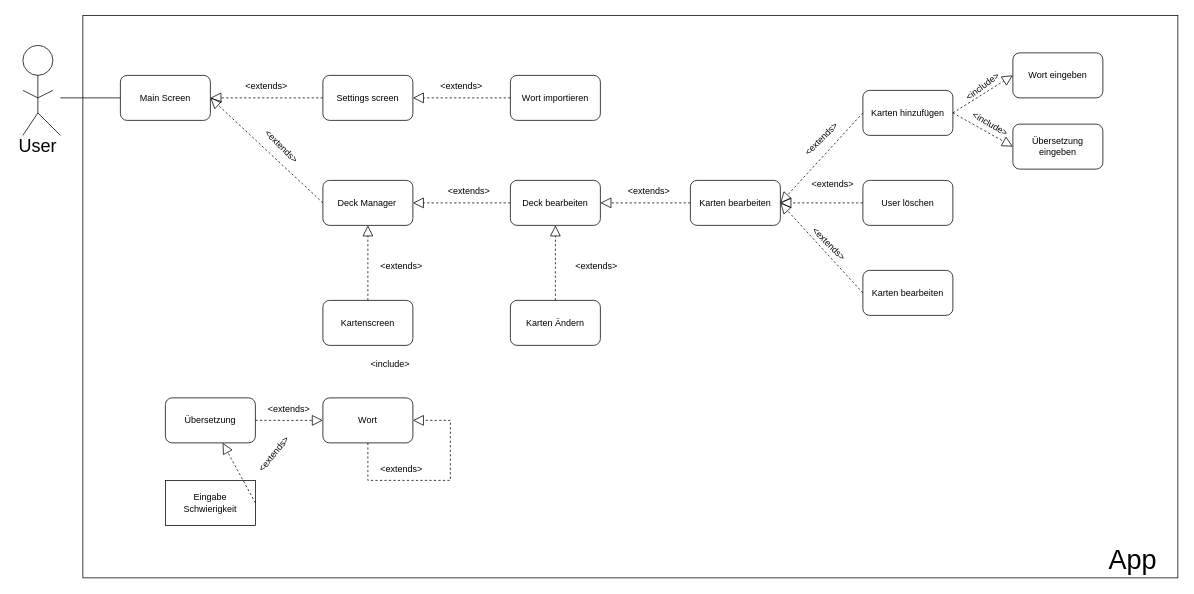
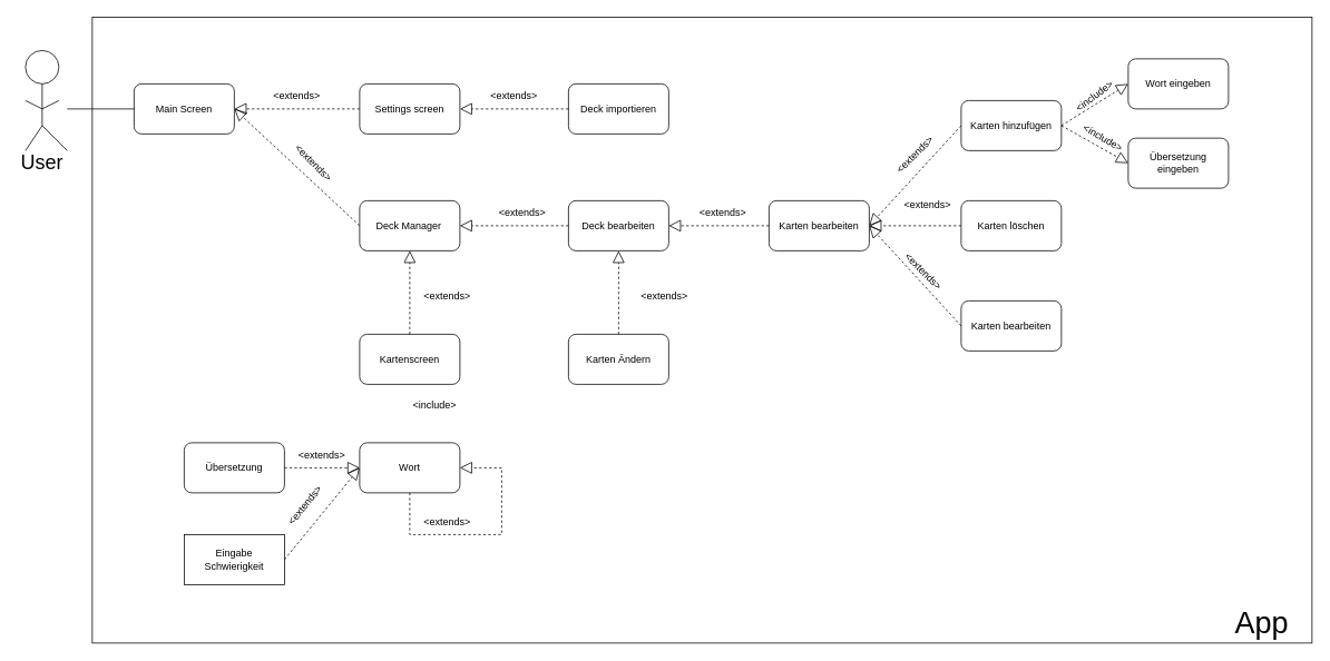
  <mxCell id="0" />
  <mxCell id="1" parent="0" />
  <mxCell id="2" value="" style="rounded=0;whiteSpace=wrap;html=1;" vertex="1" parent="1"><mxGeometry x="110" width="1460" height="750" as="geometry" y="20" /></mxCell>
  <mxCell id="3" value="" style="ellipse;whiteSpace=wrap;html=1;aspect=fixed;" vertex="1" parent="1"><mxGeometry x="30" y="60" width="40" height="40" as="geometry" /></mxCell>
  <mxCell id="4" value="" style="endArrow=none;html=1;rounded=0;entryX=0.5;entryY=1;entryDx=0;entryDy=0;" edge="1" parent="1" target="3"><mxGeometry width="50" height="50" relative="1" as="geometry"><mxPoint x="50" y="150" as="sourcePoint" /><mxPoint x="80" y="130" as="targetPoint" /></mxGeometry></mxCell>
  <mxCell id="5" value="" style="endArrow=none;html=1;rounded=0;" edge="1" parent="1"><mxGeometry width="50" height="50" relative="1" as="geometry"><mxPoint x="80" y="180" as="sourcePoint" /><mxPoint x="30" y="180" as="targetPoint" /><Array as="points"><mxPoint x="50" y="150" /></Array></mxGeometry></mxCell>
  <mxCell id="6" value="" style="endArrow=none;html=1;rounded=0;" edge="1" parent="1"><mxGeometry width="50" height="50" relative="1" as="geometry"><mxPoint x="50" y="130" as="sourcePoint" /><mxPoint x="70" y="120" as="targetPoint" /></mxGeometry></mxCell>
  <mxCell id="7" value="" style="endArrow=none;html=1;rounded=0;" edge="1" parent="1"><mxGeometry width="50" height="50" relative="1" as="geometry"><mxPoint x="30" y="120" as="sourcePoint" /><mxPoint x="50" y="130" as="targetPoint" /></mxGeometry></mxCell>
  <mxCell id="8" value="&lt;font style=&quot;font-size: 24px;&quot;&gt;User&lt;/font&gt;" style="text;html=1;align=center;verticalAlign=middle;whiteSpace=wrap;rounded=0;" vertex="1" parent="1"><mxGeometry x="20" y="180" width="60" height="30" as="geometry" /></mxCell>
  <mxCell id="9" value="Main Screen" style="rounded=1;whiteSpace=wrap;html=1;" vertex="1" parent="1"><mxGeometry x="160" y="100" width="120" height="60" as="geometry" /></mxCell>
  <mxCell id="10" value="" style="endArrow=none;html=1;rounded=0;entryX=0;entryY=0.5;entryDx=0;entryDy=0;" edge="1" parent="1" target="9"><mxGeometry width="50" height="50" relative="1" as="geometry"><mxPoint x="80" y="130" as="sourcePoint" /><mxPoint x="390" y="290" as="targetPoint" /></mxGeometry></mxCell>
  <mxCell id="11" value="" style="endArrow=block;dashed=1;endFill=0;endSize=12;html=1;rounded=0;exitX=0;exitY=0.5;exitDx=0;exitDy=0;entryX=1;entryY=0.5;entryDx=0;entryDy=0;" edge="1" parent="1" source="13" target="9"><mxGeometry width="160" relative="1" as="geometry"><mxPoint x="280" y="129.5" as="sourcePoint" /><mxPoint x="390" y="60" as="targetPoint" /></mxGeometry></mxCell>
  <mxCell id="12" value="" style="endArrow=block;dashed=1;endFill=0;endSize=12;html=1;rounded=0;exitX=0;exitY=0.5;exitDx=0;exitDy=0;entryX=1;entryY=0.5;entryDx=0;entryDy=0;" edge="1" parent="1" source="14" target="9"><mxGeometry width="160" relative="1" as="geometry"><mxPoint x="290" y="140" as="sourcePoint" /><mxPoint x="230" y="210" as="targetPoint" /></mxGeometry></mxCell>
  <mxCell id="13" value="Settings screen" style="rounded=1;whiteSpace=wrap;html=1;" vertex="1" parent="1"><mxGeometry x="430" y="100" width="120" height="60" as="geometry" /></mxCell>
  <mxCell id="14" value="Deck Manager&lt;span style=&quot;white-space: pre;&quot;&gt;&#09;&lt;/span&gt;" style="rounded=1;whiteSpace=wrap;html=1;" vertex="1" parent="1"><mxGeometry x="430" y="240" width="120" height="60" as="geometry" /></mxCell>
- <mxCell id="15" value="Wort importieren" style="rounded=1;whiteSpace=wrap;html=1;" vertex="1" parent="1"><mxGeometry x="680" y="100" width="120" height="60" as="geometry" /></mxCell>
+ <mxCell id="15" value="Deck importieren" style="rounded=1;whiteSpace=wrap;html=1;" vertex="1" parent="1"><mxGeometry x="680" y="100" width="120" height="60" as="geometry" /></mxCell>
  <mxCell id="16" value="&amp;lt;extends&amp;gt;" style="text;html=1;align=center;verticalAlign=middle;whiteSpace=wrap;rounded=0;rotation=0;" vertex="1" parent="1"><mxGeometry x="570" y="100" width="90" height="30" as="geometry" /></mxCell>
  <mxCell id="17" value="" style="endArrow=block;dashed=1;endFill=0;endSize=12;html=1;rounded=0;entryX=1;entryY=0.5;entryDx=0;entryDy=0;exitX=0;exitY=0.5;exitDx=0;exitDy=0;" edge="1" parent="1" source="15" target="13"><mxGeometry width="160" relative="1" as="geometry"><mxPoint x="490" y="260" as="sourcePoint" /><mxPoint x="580" y="290" as="targetPoint" /></mxGeometry></mxCell>
  <mxCell id="18" value="" style="endArrow=block;dashed=1;endFill=0;endSize=12;html=1;rounded=0;exitX=0;exitY=0.5;exitDx=0;exitDy=0;entryX=1;entryY=0.5;entryDx=0;entryDy=0;" edge="1" parent="1" source="28" target="14"><mxGeometry width="160" relative="1" as="geometry"><mxPoint x="675" y="370" as="sourcePoint" /><mxPoint x="680" y="270" as="targetPoint" /></mxGeometry></mxCell>
  <mxCell id="19" value="" style="endArrow=block;dashed=1;endFill=0;endSize=12;html=1;rounded=0;exitX=0.5;exitY=0;exitDx=0;exitDy=0;entryX=0.5;entryY=1;entryDx=0;entryDy=0;" edge="1" parent="1" source="30" target="28"><mxGeometry width="160" relative="1" as="geometry"><mxPoint x="740" y="300" as="sourcePoint" /><mxPoint x="790" y="340" as="targetPoint" /></mxGeometry></mxCell>
  <mxCell id="20" value="" style="endArrow=block;dashed=1;endFill=0;endSize=12;html=1;rounded=0;exitX=0;exitY=0.5;exitDx=0;exitDy=0;entryX=1;entryY=0.5;entryDx=0;entryDy=0;" edge="1" parent="1" source="31" target="28"><mxGeometry width="160" relative="1" as="geometry"><mxPoint x="930" y="240" as="sourcePoint" /><mxPoint x="940.56" y="157.78" as="targetPoint" /></mxGeometry></mxCell>
  <mxCell id="21" value="&amp;lt;extends&amp;gt;" style="text;html=1;align=center;verticalAlign=middle;whiteSpace=wrap;rounded=0;rotation=0;" vertex="1" parent="1"><mxGeometry x="340" y="530" width="90" height="30" as="geometry" /></mxCell>
  <mxCell id="22" value="Kartenscreen" style="rounded=1;whiteSpace=wrap;html=1;" vertex="1" parent="1"><mxGeometry x="430" y="400" width="120" height="60" as="geometry" /></mxCell>
  <mxCell id="23" value="" style="endArrow=block;dashed=1;endFill=0;endSize=12;html=1;rounded=0;exitX=0.5;exitY=0;exitDx=0;exitDy=0;entryX=0.5;entryY=1;entryDx=0;entryDy=0;" edge="1" parent="1" source="22" target="14"><mxGeometry width="160" relative="1" as="geometry"><mxPoint x="60" y="250" as="sourcePoint" /><mxPoint x="210" y="330" as="targetPoint" /></mxGeometry></mxCell>
  <mxCell id="24" value="Übersetzung" style="rounded=1;whiteSpace=wrap;html=1;" vertex="1" parent="1"><mxGeometry x="220" y="530" width="120" height="60" as="geometry" /></mxCell>
  <mxCell id="25" value="Wort" style="rounded=1;whiteSpace=wrap;html=1;" vertex="1" parent="1"><mxGeometry x="430" y="530" width="120" height="60" as="geometry" /></mxCell>
  <mxCell id="26" value="&amp;lt;extends&amp;gt;" style="text;html=1;align=center;verticalAlign=middle;whiteSpace=wrap;rounded=0;rotation=0;" vertex="1" parent="1"><mxGeometry x="300" y="100" width="110" height="30" as="geometry" /></mxCell>
  <mxCell id="27" value="&amp;lt;extends&amp;gt;" style="text;html=1;align=center;verticalAlign=middle;whiteSpace=wrap;rounded=0;rotation=45;" vertex="1" parent="1"><mxGeometry x="330" y="180" width="90" height="30" as="geometry" /></mxCell>
  <mxCell id="28" value="Deck bearbeiten" style="rounded=1;whiteSpace=wrap;html=1;" vertex="1" parent="1"><mxGeometry x="680" y="240" width="120" height="60" as="geometry" /></mxCell>
  <mxCell id="29" value="&amp;lt;extends&amp;gt;" style="text;html=1;align=center;verticalAlign=middle;whiteSpace=wrap;rounded=0;rotation=0;" vertex="1" parent="1"><mxGeometry x="580" y="240" width="90" height="30" as="geometry" /></mxCell>
  <mxCell id="30" value="Karten Ändern" style="rounded=1;whiteSpace=wrap;html=1;" vertex="1" parent="1"><mxGeometry x="680" y="400" width="120" height="60" as="geometry" /></mxCell>
  <mxCell id="31" value="Karten bearbeiten" style="rounded=1;whiteSpace=wrap;html=1;" vertex="1" parent="1"><mxGeometry x="920" y="240" width="120" height="60" as="geometry" /></mxCell>
- <mxCell id="32" value="User löschen" style="rounded=1;whiteSpace=wrap;html=1;" vertex="1" parent="1"><mxGeometry x="1150" y="240" width="120" height="60" as="geometry" /></mxCell>
+ <mxCell id="32" value="Karten löschen" style="rounded=1;whiteSpace=wrap;html=1;" vertex="1" parent="1"><mxGeometry x="1150" y="240" width="120" height="60" as="geometry" /></mxCell>
  <mxCell id="33" value="Karten hinzufügen" style="rounded=1;whiteSpace=wrap;html=1;" vertex="1" parent="1"><mxGeometry x="1150" y="120" width="120" height="60" as="geometry" /></mxCell>
  <mxCell id="34" value="Karten bearbeiten" style="rounded=1;whiteSpace=wrap;html=1;" vertex="1" parent="1"><mxGeometry x="1150" y="360" width="120" height="60" as="geometry" /></mxCell>
  <mxCell id="35" value="" style="endArrow=block;dashed=1;endFill=0;endSize=12;html=1;rounded=0;exitX=0;exitY=0.5;exitDx=0;exitDy=0;entryX=1;entryY=0.5;entryDx=0;entryDy=0;" edge="1" parent="1" source="33" target="31"><mxGeometry width="160" relative="1" as="geometry"><mxPoint x="930" y="280" as="sourcePoint" /><mxPoint x="810" y="280" as="targetPoint" /></mxGeometry></mxCell>
  <mxCell id="36" value="" style="endArrow=block;dashed=1;endFill=0;endSize=12;html=1;rounded=0;exitX=0;exitY=0.5;exitDx=0;exitDy=0;" edge="1" parent="1" source="32"><mxGeometry width="160" relative="1" as="geometry"><mxPoint x="1160" y="160" as="sourcePoint" /><mxPoint x="1040" y="270" as="targetPoint" /></mxGeometry></mxCell>
  <mxCell id="37" value="" style="endArrow=block;dashed=1;endFill=0;endSize=12;html=1;rounded=0;exitX=0;exitY=0.5;exitDx=0;exitDy=0;" edge="1" parent="1" source="34"><mxGeometry width="160" relative="1" as="geometry"><mxPoint x="1160" y="280" as="sourcePoint" /><mxPoint x="1040" y="270" as="targetPoint" /></mxGeometry></mxCell>
  <mxCell id="38" value="Wort eingeben" style="rounded=1;whiteSpace=wrap;html=1;" vertex="1" parent="1"><mxGeometry x="1350" y="70" width="120" height="60" as="geometry" /></mxCell>
  <mxCell id="39" value="" style="endArrow=block;dashed=1;endFill=0;endSize=12;html=1;rounded=0;exitX=1;exitY=0.5;exitDx=0;exitDy=0;entryX=0;entryY=0.5;entryDx=0;entryDy=0;" edge="1" parent="1" source="33" target="38"><mxGeometry width="160" relative="1" as="geometry"><mxPoint x="1160" y="160" as="sourcePoint" /><mxPoint x="1050" y="280" as="targetPoint" /></mxGeometry></mxCell>
  <mxCell id="40" value="Übersetzung eingeben" style="rounded=1;whiteSpace=wrap;html=1;" vertex="1" parent="1"><mxGeometry x="1350" y="165" width="120" height="60" as="geometry" /></mxCell>
  <mxCell id="41" value="" style="endArrow=block;dashed=1;endFill=0;endSize=12;html=1;rounded=0;exitX=1;exitY=0.5;exitDx=0;exitDy=0;entryX=0;entryY=0.5;entryDx=0;entryDy=0;" edge="1" parent="1" source="33" target="40"><mxGeometry width="160" relative="1" as="geometry"><mxPoint x="1280" y="160" as="sourcePoint" /><mxPoint x="1360" y="125" as="targetPoint" /></mxGeometry></mxCell>
  <mxCell id="42" value="" style="endArrow=block;dashed=1;endFill=0;endSize=12;html=1;rounded=0;exitX=1;exitY=0.5;exitDx=0;exitDy=0;entryX=0;entryY=0.5;entryDx=0;entryDy=0;" edge="1" parent="1" source="24" target="25"><mxGeometry width="160" relative="1" as="geometry"><mxPoint x="500" y="470" as="sourcePoint" /><mxPoint x="500" y="540" as="targetPoint" /></mxGeometry></mxCell>
  <mxCell id="43" value="" style="endArrow=block;dashed=1;endFill=0;endSize=12;html=1;rounded=0;exitX=0.5;exitY=1;exitDx=0;exitDy=0;entryX=1;entryY=0.5;entryDx=0;entryDy=0;" edge="1" parent="1" source="25" target="25"><mxGeometry width="160" relative="1" as="geometry"><mxPoint x="350" y="570" as="sourcePoint" /><mxPoint x="630" y="610" as="targetPoint" /><Array as="points"><mxPoint x="490" y="640" /><mxPoint x="600" y="640" /><mxPoint x="600" y="560" /></Array></mxGeometry></mxCell>
  <mxCell id="44" value="Eingabe Schwierigkeit" style="whiteSpace=wrap;html=1;rounded=0;" vertex="1" parent="1"><mxGeometry x="220" y="640" width="120" height="60" as="geometry" /></mxCell>
- <mxCell id="45" value="" style="endArrow=block;dashed=1;endFill=0;endSize=12;html=1;rounded=0;exitX=1;exitY=0.5;exitDx=0;exitDy=0;" edge="1" parent="1" source="44" target="24"><mxGeometry width="160" relative="1" as="geometry"><mxPoint x="350" y="570" as="sourcePoint" /><mxPoint x="440" y="570" as="targetPoint" /></mxGeometry></mxCell>
+ <mxCell id="45" value="" style="endArrow=block;dashed=1;endFill=0;endSize=12;html=1;rounded=0;exitX=1;exitY=0.5;exitDx=0;exitDy=0;entryX=0;entryY=0.5;entryDx=0;entryDy=0;" edge="1" parent="1" source="44" target="25"><mxGeometry width="160" relative="1" as="geometry"><mxPoint x="350" y="570" as="sourcePoint" /><mxPoint x="440" y="570" as="targetPoint" /></mxGeometry></mxCell>
  <mxCell id="46" value="&amp;lt;include&amp;gt;" style="text;html=1;align=center;verticalAlign=middle;whiteSpace=wrap;rounded=0;rotation=30;" vertex="1" parent="1"><mxGeometry x="1290" y="150" width="60" height="30" as="geometry" /></mxCell>
  <mxCell id="47" value="&amp;lt;include&amp;gt;" style="text;html=1;align=center;verticalAlign=middle;whiteSpace=wrap;rounded=0;rotation=-37;" vertex="1" parent="1"><mxGeometry x="1280" y="100" width="60" height="30" as="geometry" /></mxCell>
  <mxCell id="48" value="&amp;lt;extends&amp;gt;" style="text;html=1;align=center;verticalAlign=middle;whiteSpace=wrap;rounded=0;rotation=-45;" vertex="1" parent="1"><mxGeometry x="1050" y="170" width="90" height="30" as="geometry" /></mxCell>
  <mxCell id="49" value="&amp;lt;extends&amp;gt;" style="text;html=1;align=center;verticalAlign=middle;whiteSpace=wrap;rounded=0;rotation=45;" vertex="1" parent="1"><mxGeometry x="1060" y="310" width="90" height="30" as="geometry" /></mxCell>
  <mxCell id="50" value="&amp;lt;extends&amp;gt;" style="text;html=1;align=center;verticalAlign=middle;whiteSpace=wrap;rounded=0;rotation=0;" vertex="1" parent="1"><mxGeometry x="1070" y="230" width="80" height="30" as="geometry" /></mxCell>
  <mxCell id="51" value="&amp;lt;extends&amp;gt;" style="text;html=1;align=center;verticalAlign=middle;whiteSpace=wrap;rounded=0;rotation=0;" vertex="1" parent="1"><mxGeometry x="820" y="240" width="90" height="30" as="geometry" /></mxCell>
  <mxCell id="52" value="&amp;lt;extends&amp;gt;" style="text;html=1;align=center;verticalAlign=middle;whiteSpace=wrap;rounded=0;rotation=-51;" vertex="1" parent="1"><mxGeometry x="320" y="590" width="90" height="30" as="geometry" /></mxCell>
  <mxCell id="53" value="&amp;lt;extends&amp;gt;" style="text;html=1;align=center;verticalAlign=middle;whiteSpace=wrap;rounded=0;rotation=0;" vertex="1" parent="1"><mxGeometry x="490" y="610" width="90" height="30" as="geometry" /></mxCell>
  <mxCell id="54" value="&amp;lt;include&amp;gt;" style="text;html=1;align=center;verticalAlign=middle;whiteSpace=wrap;rounded=0;rotation=0;" vertex="1" parent="1"><mxGeometry x="490" y="470" width="60" height="30" as="geometry" /></mxCell>
  <mxCell id="55" value="&amp;lt;extends&amp;gt;" style="text;html=1;align=center;verticalAlign=middle;whiteSpace=wrap;rounded=0;rotation=0;" vertex="1" parent="1"><mxGeometry x="490" y="340" width="90" height="30" as="geometry" /></mxCell>
  <mxCell id="56" value="&amp;lt;extends&amp;gt;" style="text;html=1;align=center;verticalAlign=middle;whiteSpace=wrap;rounded=0;rotation=0;" vertex="1" parent="1"><mxGeometry x="750" y="340" width="90" height="30" as="geometry" /></mxCell>
  <mxCell id="57" value="&lt;font style=&quot;font-size: 36px;&quot;&gt;App&lt;/font&gt;" style="text;html=1;align=center;verticalAlign=middle;whiteSpace=wrap;rounded=0;" vertex="1" parent="1"><mxGeometry x="1480" y="730" width="60" height="30" as="geometry" /></mxCell>
